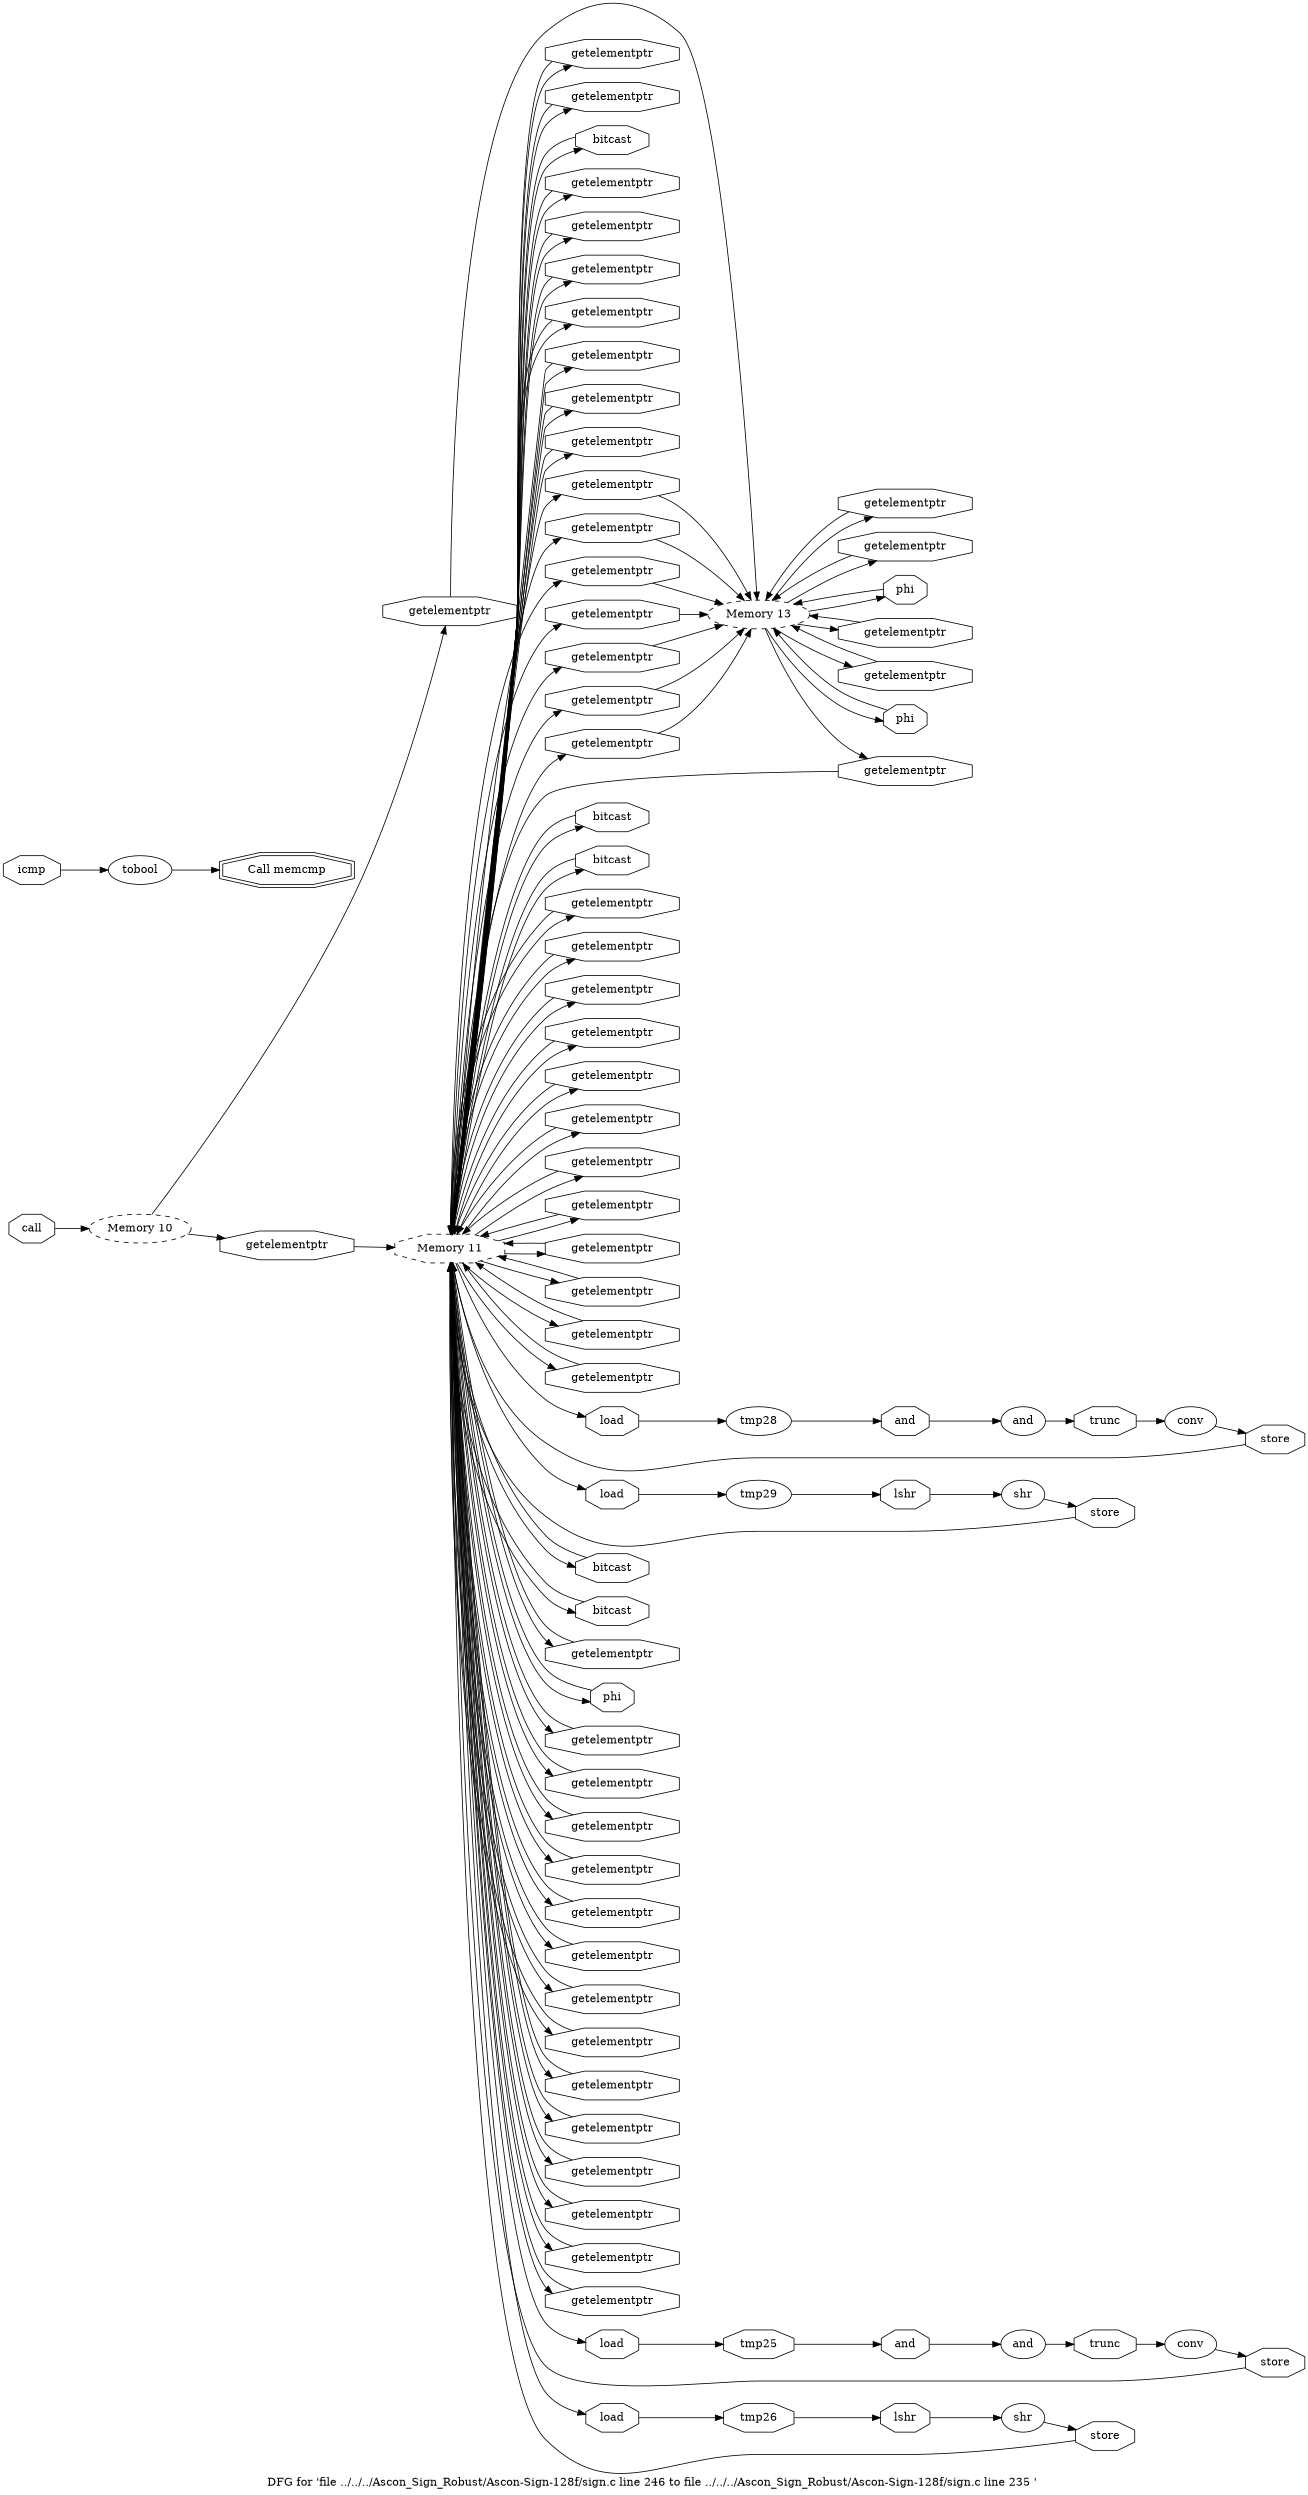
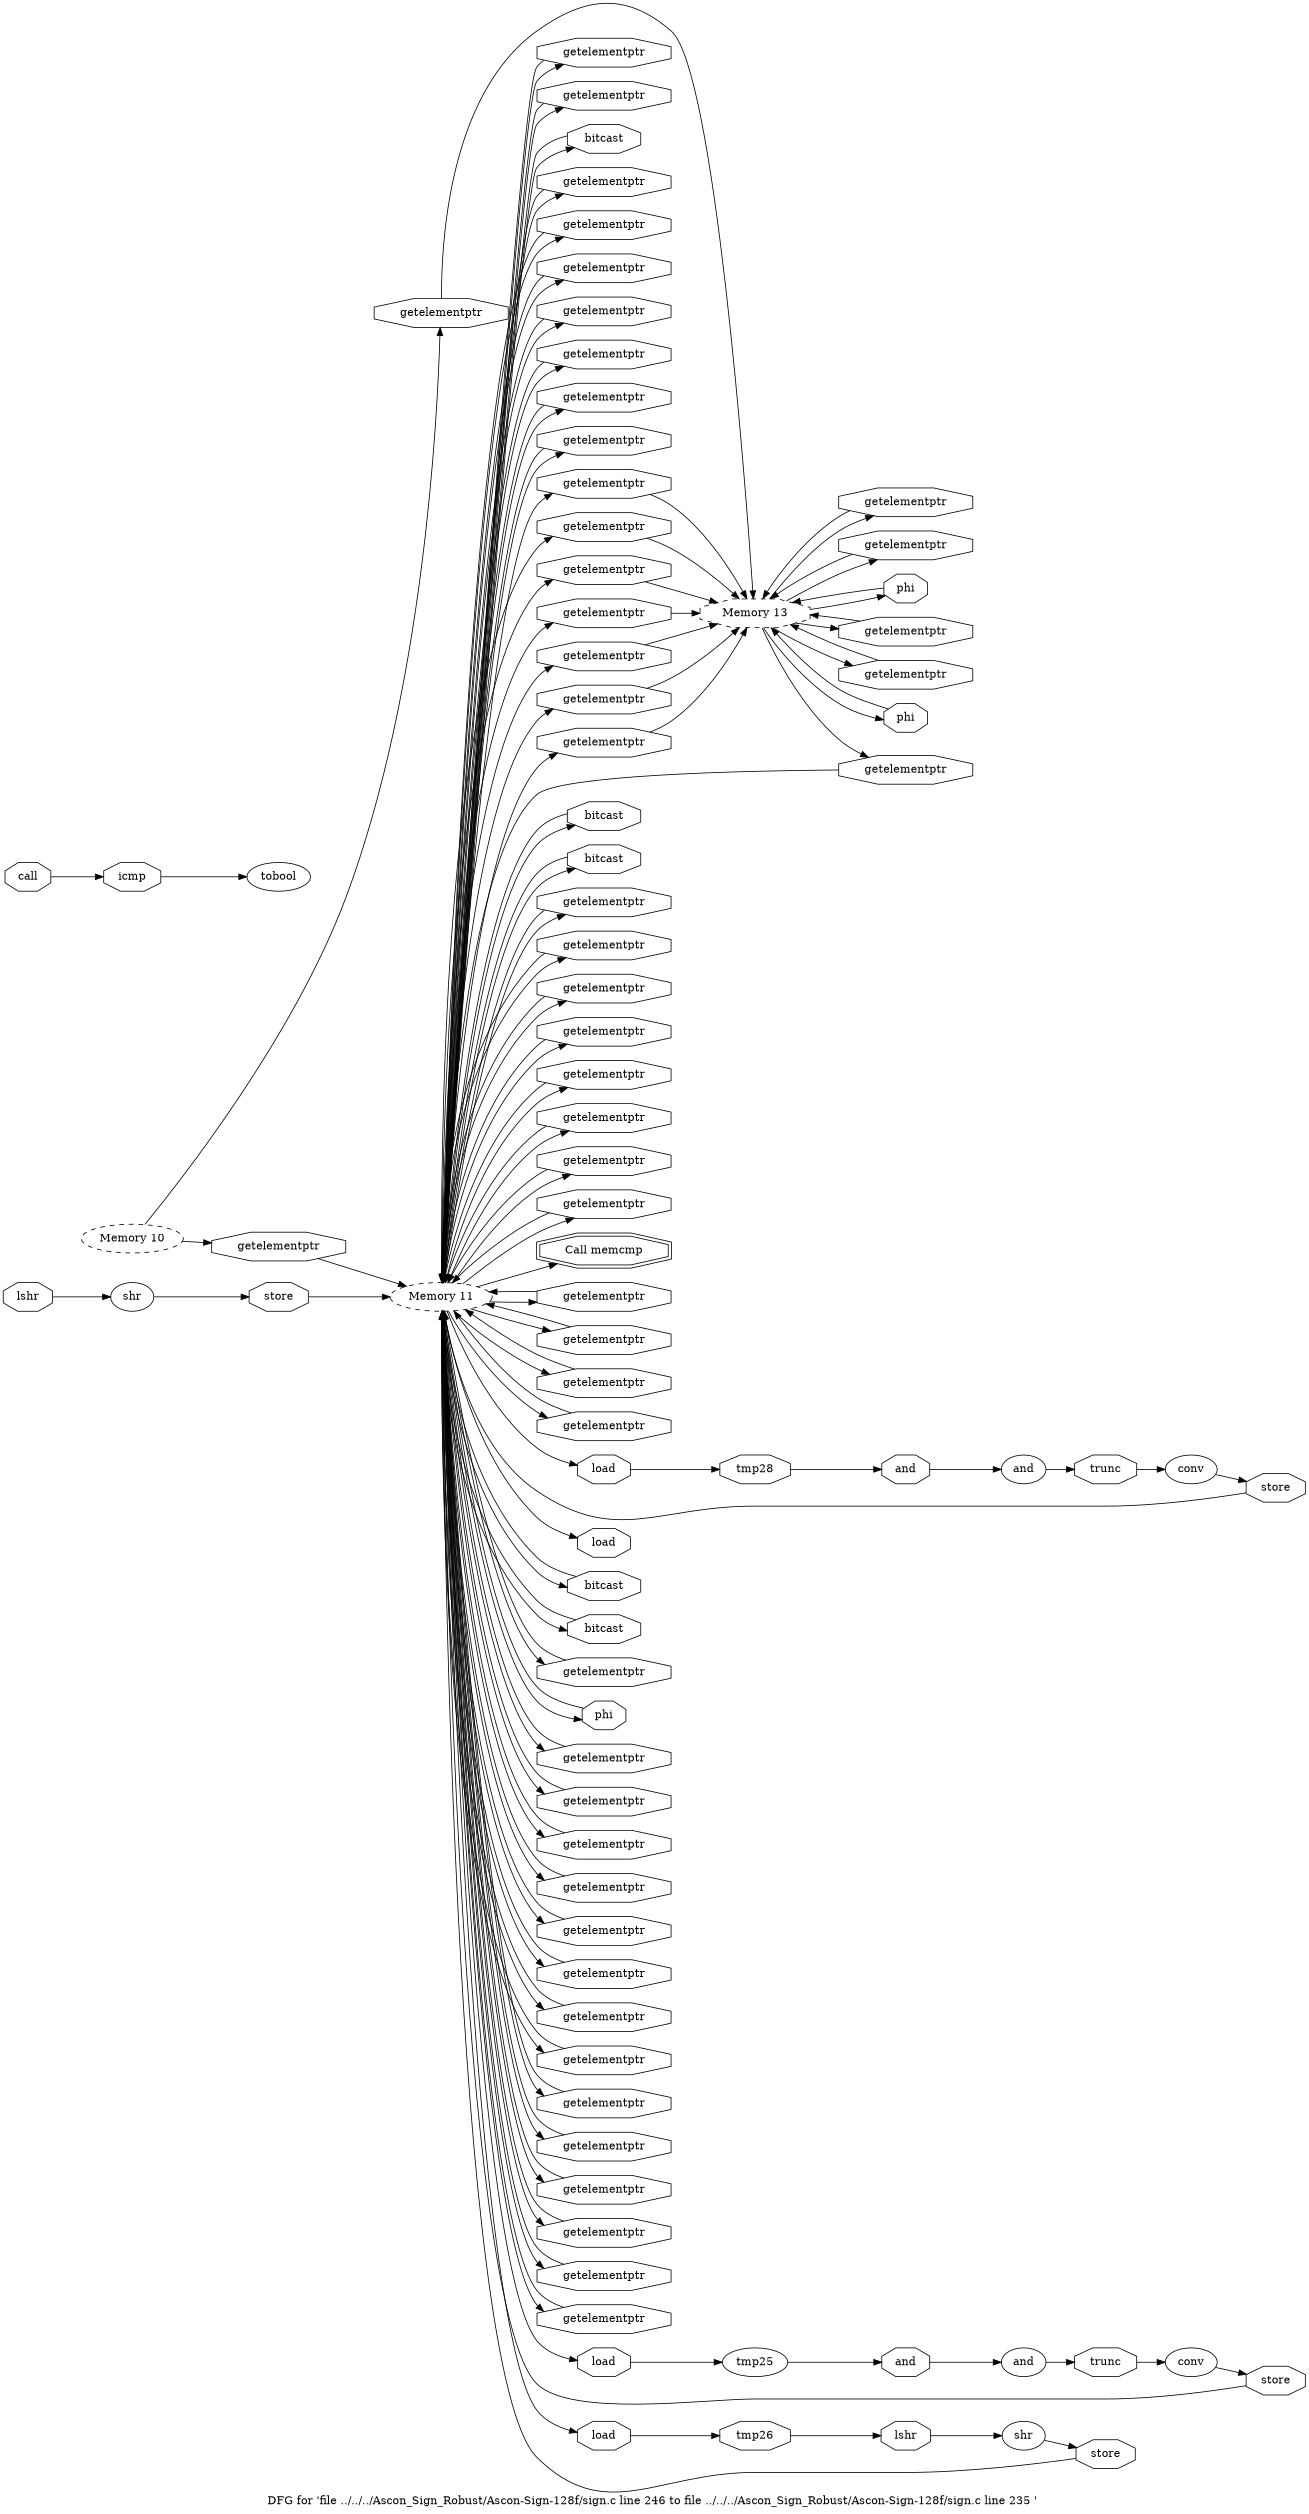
  digraph {
    label="DFG for 'file ../../../Ascon_Sign_Robust/Ascon-Sign-128f/sign.c line 246 to file ../../../Ascon_Sign_Robust/Ascon-Sign-128f/sign.c line 235 ' "
    rankdir=LR
    node [shape=octagon style=solid]
-   n1 [label="Memory 11" style=dashed]
+   n1 [label="Memory 11" shape=ellipse style=dashed]
    n2 [label=getelementptr]
    n3 [label=getelementptr]
    n4 [label=bitcast]
    n5 [label=getelementptr]
    n6 [label=getelementptr]
    n7 [label=getelementptr]
    n8 [label=getelementptr]
    n9 [label=getelementptr]
    n10 [label=getelementptr]
    n11 [label=getelementptr]
    n12 [label=getelementptr]
    n13 [label=bitcast]
    n14 [label=bitcast]
    n15 [label=getelementptr]
    n16 [label=getelementptr]
    n17 [label=getelementptr]
    n18 [label=getelementptr]
    n19 [label=getelementptr]
    n20 [label=getelementptr]
    n21 [label=getelementptr]
    n22 [label=getelementptr]
    n23 [label=getelementptr]
    n24 [label="Call memcmp" shape=doubleoctagon]
    n25 [label=getelementptr]
    n26 [label=getelementptr]
    n27 [label=getelementptr]
    n28 [label=getelementptr]
    n29 [label=getelementptr]
    n30 [label=getelementptr]
    n31 [label=getelementptr]
    n32 [label=getelementptr]
    n33 [label=getelementptr]
    n34 [label=load]
    n35 [label=load]
    n36 [label=bitcast]
    n37 [label=bitcast]
    n38 [label=getelementptr]
    n39 [label=phi]
    n40 [label=getelementptr]
    n41 [label=getelementptr]
    n42 [label=getelementptr]
    n43 [label=getelementptr]
    n44 [label=getelementptr]
    n45 [label=getelementptr]
    n46 [label=getelementptr]
    n47 [label=getelementptr]
    n48 [label=getelementptr]
    n49 [label=getelementptr]
    n50 [label=getelementptr]
    n51 [label=getelementptr]
    n52 [label=getelementptr]
    n53 [label=getelementptr]
    n54 [label=load]
    n55 [label=load]
-   n56 [label="Memory 13" shape=ellipse style=dashed]
-   n57 [label=tmp28 shape=ellipse]
-   n58 [label=tmp29 shape=ellipse]
-   n59 [label=tmp25]
+   n56 [label="Memory 13" style=dashed]
+   n57 [label=tmp28]
+   n59 [label=tmp25 shape=ellipse]
    n60 [label=tmp26]
    n61 [label=getelementptr]
    n62 [label=getelementptr]
    n63 [label=phi]
    n64 [label=getelementptr]
    n65 [label=getelementptr]
    n66 [label=getelementptr]
    n67 [label=phi]
    n68 [label=call]
    n69 [label=icmp]
    n70 [label=and]
    n71 [label=lshr]
    n72 [label=and]
    n73 [label=lshr]
    n74 [label=getelementptr]
    n75 [label="Memory 10" shape=ellipse style=dashed]
    n76 [label=getelementptr]
    n77 [label=shr shape=ellipse]
    n78 [label=store]
    n79 [label=tobool shape=ellipse]
    n80 [label=and shape=ellipse]
    n81 [label=trunc]
    n82 [label=conv shape=ellipse]
    n83 [label=store]
    n84 [label=and shape=ellipse]
    n85 [label=trunc]
    n86 [label=conv shape=ellipse]
    n87 [label=store]
    n88 [label=shr shape=ellipse]
    n89 [label=store]
    n1 -> n2
    n1 -> n3
    n1 -> n4
    n1 -> n5
    n1 -> n6
    n1 -> n7
    n1 -> n8
    n1 -> n9
    n1 -> n10
    n1 -> n11
    n1 -> n12
    n1 -> n13
    n1 -> n14
    n1 -> n15
    n1 -> n16
    n1 -> n17
    n1 -> n18
    n1 -> n19
    n1 -> n20
    n1 -> n21
    n1 -> n22
    n1 -> n23
-   n79 -> n24
+   n1 -> n24
    n1 -> n25
    n1 -> n26
    n1 -> n27
    n1 -> n28
    n1 -> n29
    n1 -> n30
    n1 -> n31
    n1 -> n32
    n1 -> n33
    n1 -> n34
    n1 -> n35
    n1 -> n36
    n1 -> n37
    n1 -> n38
    n1 -> n39
    n1 -> n40
    n1 -> n41
    n1 -> n42
    n1 -> n43
    n1 -> n44
    n1 -> n45
    n1 -> n46
    n1 -> n47
    n1 -> n48
    n1 -> n49
    n1 -> n50
    n1 -> n51
    n1 -> n52
    n1 -> n53
    n1 -> n54
    n1 -> n55
    n2 -> n1
    n3 -> n1
    n4 -> n1
    n5 -> n1
    n6 -> n1
    n7 -> n1
    n8 -> n1
    n9 -> n1
    n10 -> n1
    n11 -> n1
    n12 -> n56
    n13 -> n1
    n14 -> n1
    n15 -> n1
    n16 -> n1
    n17 -> n1
    n18 -> n1
    n19 -> n1
    n20 -> n1
    n21 -> n1
    n22 -> n56
    n23 -> n1
    n25 -> n1
    n26 -> n1
    n27 -> n1
    n28 -> n1
    n29 -> n56
    n30 -> n56
    n31 -> n56
    n32 -> n56
    n33 -> n56
    n34 -> n57
-   n35 -> n58
    n36 -> n1
    n37 -> n1
    n38 -> n1
    n39 -> n1
    n40 -> n1
    n41 -> n1
    n42 -> n1
    n43 -> n1
    n44 -> n1
    n45 -> n1
    n46 -> n1
    n47 -> n1
    n48 -> n1
    n49 -> n1
    n50 -> n1
    n51 -> n1
    n52 -> n1
    n53 -> n1
    n54 -> n59
    n55 -> n60
    n56 -> n61
    n56 -> n62
    n56 -> n63
    n56 -> n64
    n56 -> n65
    n56 -> n66
    n56 -> n67
    n57 -> n70
-   n58 -> n71
    n59 -> n72
    n60 -> n73
    n61 -> n56
    n62 -> n56
    n63 -> n56
    n64 -> n56
    n65 -> n56
    n66 -> n1
    n67 -> n56
-   n68 -> n75
+   n68 -> n69
    n69 -> n79
    n70 -> n80
    n71 -> n77
    n72 -> n84
    n73 -> n88
    n74 -> n1
    n75 -> n74
    n75 -> n76
    n76 -> n56
    n77 -> n78
    n78 -> n1
    n80 -> n81
    n81 -> n82
    n82 -> n83
    n83 -> n1
    n84 -> n85
    n85 -> n86
    n86 -> n87
    n87 -> n1
    n88 -> n89
    n89 -> n1
  }
